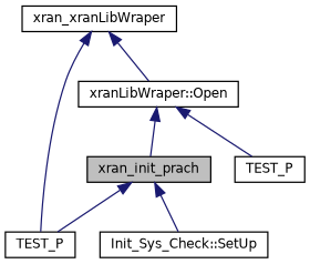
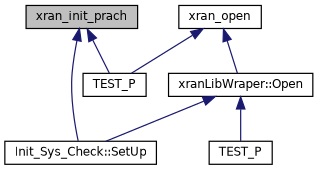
  digraph {
    rankdir=TB
    node [color=black fillcolor=white fontname=Helvetica fontsize=10 shape=record style=filled]
    edge [color=midnightblue dir=back fontname=Helvetica fontsize=10 labelfontname=Helvetica labelfontsize=10 style=solid]
    n1 [fillcolor=grey75 fontcolor=black height=0.2 label=xran_init_prach width=0.4]
    n2 [height=0.2 label=TEST_P width=0.4]
    n3 [height=0.2 label="Init_Sys_Check::SetUp" width=0.4]
-   n4 [height=0.2 label=xran_xranLibWraper width=0.4]
+   n4 [height=0.2 label=xran_open width=0.4]
    n5 [height=0.2 label="xranLibWraper::Open" width=0.4]
    n6 [height=0.2 label=TEST_P width=0.4]
    n1 -> n2
    n1 -> n3
    n4 -> n2
    n4 -> n5
-   n5 -> n1
+   n5 -> n3
    n5 -> n6
  }
